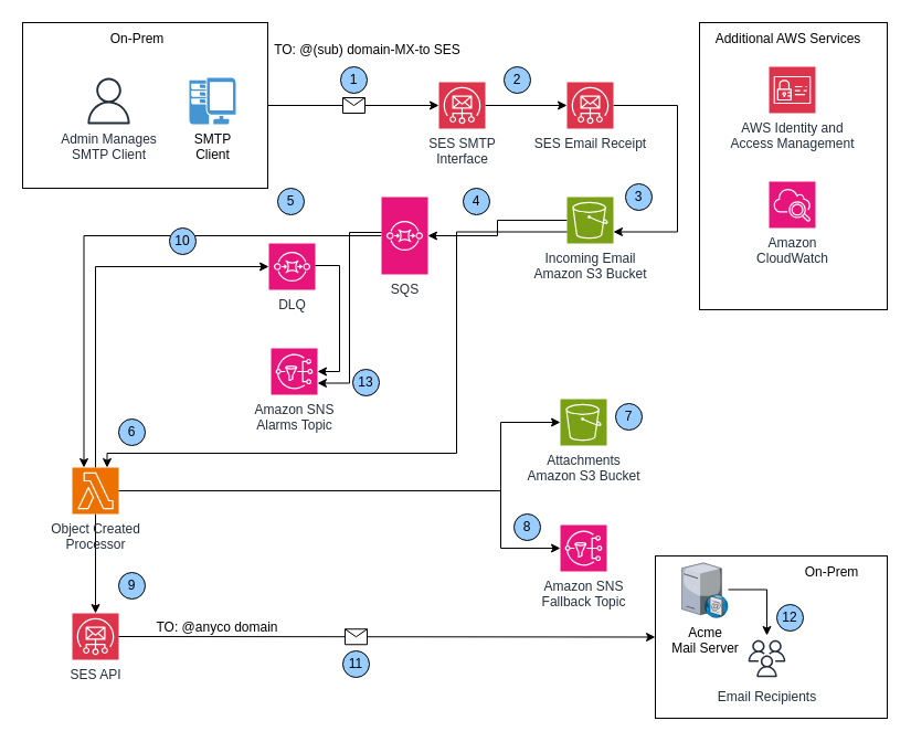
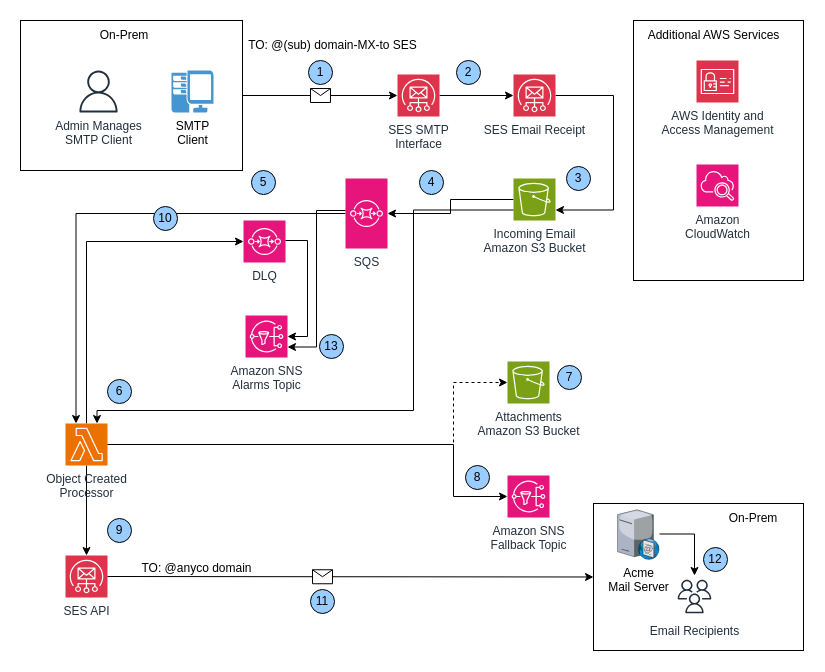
  <mxCell id="0" />
  <mxCell id="1" parent="0" />
  <mxCell id="2" value="" style="rounded=0;whiteSpace=wrap;html=1;" parent="1" vertex="1"><mxGeometry x="633" y="20" width="170" height="260" as="geometry" /></mxCell>
  <mxCell id="3" value="" style="rounded=0;whiteSpace=wrap;html=1;" parent="1" vertex="1"><mxGeometry x="20" y="20" width="222" height="150" as="geometry" /></mxCell>
  <mxCell id="4" value="SMTP&lt;br&gt;Client" style="pointerEvents=1;shadow=0;dashed=0;html=1;strokeColor=none;fillColor=#4495D1;labelPosition=center;verticalLabelPosition=bottom;verticalAlign=top;align=center;outlineConnect=0;shape=mxgraph.veeam.2d.workstation;rotation=0;" parent="1" vertex="1"><mxGeometry x="171" y="70" width="42" height="42" as="geometry" /></mxCell>
  <mxCell id="5" value="Admin Manages&lt;br&gt;SMTP Client" style="sketch=0;outlineConnect=0;fontColor=#232F3E;gradientColor=none;fillColor=#232F3D;strokeColor=none;dashed=0;verticalLabelPosition=bottom;verticalAlign=top;align=center;html=1;fontSize=12;fontStyle=0;aspect=fixed;pointerEvents=1;shape=mxgraph.aws4.user;rotation=0;" parent="1" vertex="1"><mxGeometry x="77" y="70" width="42" height="42" as="geometry" /></mxCell>
  <mxCell id="6" value="On-Prem" style="text;html=1;strokeColor=none;fillColor=none;align=center;verticalAlign=middle;whiteSpace=wrap;rounded=0;" parent="1" vertex="1"><mxGeometry x="94" y="20" width="60" height="30" as="geometry" /></mxCell>
  <mxCell id="7" style="edgeStyle=orthogonalEdgeStyle;rounded=0;orthogonalLoop=1;jettySize=auto;html=1;entryX=0;entryY=0.5;entryDx=0;entryDy=0;entryPerimeter=0;" parent="1" source="8" target="12" edge="1"><mxGeometry relative="1" as="geometry" /></mxCell>
  <mxCell id="8" value="SES SMTP&lt;br&gt;Interface" style="sketch=0;points=[[0,0,0],[0.25,0,0],[0.5,0,0],[0.75,0,0],[1,0,0],[0,1,0],[0.25,1,0],[0.5,1,0],[0.75,1,0],[1,1,0],[0,0.25,0],[0,0.5,0],[0,0.75,0],[1,0.25,0],[1,0.5,0],[1,0.75,0]];outlineConnect=0;fontColor=#232F3E;fillColor=#DD344C;strokeColor=#ffffff;dashed=0;verticalLabelPosition=bottom;verticalAlign=top;align=center;html=1;fontSize=12;fontStyle=0;aspect=fixed;shape=mxgraph.aws4.resourceIcon;resIcon=mxgraph.aws4.simple_email_service;rotation=0;" parent="1" vertex="1"><mxGeometry x="397" y="74" width="42" height="42" as="geometry" /></mxCell>
  <mxCell id="9" value="" style="endArrow=classic;html=1;rounded=0;entryX=0;entryY=0.5;entryDx=0;entryDy=0;entryPerimeter=0;exitX=1;exitY=0.5;exitDx=0;exitDy=0;" parent="1" source="3" target="8" edge="1"><mxGeometry relative="1" as="geometry"><mxPoint x="43" y="-90" as="sourcePoint" /><mxPoint x="143" y="-90" as="targetPoint" /></mxGeometry></mxCell>
  <mxCell id="10" value="" style="shape=message;html=1;outlineConnect=0;" parent="9" vertex="1"><mxGeometry width="20" height="14" relative="1" as="geometry"><mxPoint x="-10" y="-7" as="offset" /></mxGeometry></mxCell>
  <mxCell id="11" style="edgeStyle=orthogonalEdgeStyle;rounded=0;orthogonalLoop=1;jettySize=auto;html=1;entryX=1;entryY=0.75;entryDx=0;entryDy=0;entryPerimeter=0;exitX=1;exitY=0.5;exitDx=0;exitDy=0;exitPerimeter=0;" parent="1" source="12" target="16" edge="1"><mxGeometry relative="1" as="geometry"><Array as="points"><mxPoint x="613" y="95" /><mxPoint x="613" y="209" /></Array></mxGeometry></mxCell>
  <mxCell id="12" value="SES Email Receipt" style="sketch=0;points=[[0,0,0],[0.25,0,0],[0.5,0,0],[0.75,0,0],[1,0,0],[0,1,0],[0.25,1,0],[0.5,1,0],[0.75,1,0],[1,1,0],[0,0.25,0],[0,0.5,0],[0,0.75,0],[1,0.25,0],[1,0.5,0],[1,0.75,0]];outlineConnect=0;fontColor=#232F3E;fillColor=#DD344C;strokeColor=#ffffff;dashed=0;verticalLabelPosition=bottom;verticalAlign=top;align=center;html=1;fontSize=12;fontStyle=0;aspect=fixed;shape=mxgraph.aws4.resourceIcon;resIcon=mxgraph.aws4.simple_email_service;rotation=0;" parent="1" vertex="1"><mxGeometry x="513" y="74" width="42" height="42" as="geometry" /></mxCell>
  <mxCell id="13" value="&lt;div&gt;Amazon SNS&lt;/div&gt;&lt;div&gt;Fallback Topic&lt;br&gt;&lt;/div&gt;" style="sketch=0;points=[[0,0,0],[0.25,0,0],[0.5,0,0],[0.75,0,0],[1,0,0],[0,1,0],[0.25,1,0],[0.5,1,0],[0.75,1,0],[1,1,0],[0,0.25,0],[0,0.5,0],[0,0.75,0],[1,0.25,0],[1,0.5,0],[1,0.75,0]];outlineConnect=0;fontColor=#232F3E;fillColor=#E7157B;strokeColor=#ffffff;dashed=0;verticalLabelPosition=bottom;verticalAlign=top;align=center;html=1;fontSize=12;fontStyle=0;aspect=fixed;shape=mxgraph.aws4.resourceIcon;resIcon=mxgraph.aws4.sns;" parent="1" vertex="1"><mxGeometry x="507" y="475" width="42" height="42" as="geometry" /></mxCell>
  <mxCell id="14" style="edgeStyle=orthogonalEdgeStyle;rounded=0;orthogonalLoop=1;jettySize=auto;html=1;entryX=0;entryY=0.5;entryDx=0;entryDy=0;entryPerimeter=0;exitX=0.25;exitY=0;exitDx=0;exitDy=0;exitPerimeter=0;startArrow=classic;startFill=1;endArrow=none;endFill=0;" parent="1" source="22" target="46" edge="1"><mxGeometry relative="1" as="geometry"><mxPoint x="63" y="240" as="sourcePoint" /><mxPoint x="243" y="240" as="targetPoint" /></mxGeometry></mxCell>
  <mxCell id="15" style="edgeStyle=orthogonalEdgeStyle;rounded=0;orthogonalLoop=1;jettySize=auto;html=1;entryX=1;entryY=0.5;entryDx=0;entryDy=0;entryPerimeter=0;" parent="1" source="16" target="46" edge="1"><mxGeometry relative="1" as="geometry" /></mxCell>
  <mxCell id="16" value="&lt;div&gt;Incoming Email&lt;/div&gt;&lt;div&gt;Amazon S3 Bucket&lt;br&gt;&lt;/div&gt;" style="sketch=0;points=[[0,0,0],[0.25,0,0],[0.5,0,0],[0.75,0,0],[1,0,0],[0,1,0],[0.25,1,0],[0.5,1,0],[0.75,1,0],[1,1,0],[0,0.25,0],[0,0.5,0],[0,0.75,0],[1,0.25,0],[1,0.5,0],[1,0.75,0]];outlineConnect=0;fontColor=#232F3E;fillColor=#7AA116;strokeColor=#ffffff;dashed=0;verticalLabelPosition=bottom;verticalAlign=top;align=center;html=1;fontSize=12;fontStyle=0;aspect=fixed;shape=mxgraph.aws4.resourceIcon;resIcon=mxgraph.aws4.s3;rotation=0;" parent="1" vertex="1"><mxGeometry x="513" y="178" width="42" height="42" as="geometry" /></mxCell>
- <mxCell id="17" style="edgeStyle=orthogonalEdgeStyle;rounded=0;orthogonalLoop=1;jettySize=auto;html=1;entryX=0;entryY=0.5;entryDx=0;entryDy=0;entryPerimeter=0;" parent="1" source="22" target="31" edge="1"><mxGeometry relative="1" as="geometry"><Array as="points"><mxPoint x="453" y="444" /><mxPoint x="453" y="382" /></Array></mxGeometry></mxCell>
+ <mxCell id="17" style="edgeStyle=orthogonalEdgeStyle;rounded=0;orthogonalLoop=1;jettySize=auto;html=1;entryX=0;entryY=0.5;entryDx=0;entryDy=0;entryPerimeter=0;dashed=1;" parent="1" source="22" target="31" edge="1"><mxGeometry relative="1" as="geometry"><Array as="points"><mxPoint x="453" y="444" /><mxPoint x="453" y="382" /></Array></mxGeometry></mxCell>
  <mxCell id="18" style="edgeStyle=orthogonalEdgeStyle;rounded=0;orthogonalLoop=1;jettySize=auto;html=1;entryX=0;entryY=0.5;entryDx=0;entryDy=0;entryPerimeter=0;" parent="1" source="22" target="13" edge="1"><mxGeometry relative="1" as="geometry"><Array as="points"><mxPoint x="453" y="444" /><mxPoint x="453" y="496" /></Array></mxGeometry></mxCell>
  <mxCell id="19" style="edgeStyle=orthogonalEdgeStyle;rounded=0;orthogonalLoop=1;jettySize=auto;html=1;entryX=0;entryY=0.5;entryDx=0;entryDy=0;entryPerimeter=0;" parent="1" source="22" target="47" edge="1"><mxGeometry relative="1" as="geometry"><Array as="points"><mxPoint x="86" y="241" /></Array></mxGeometry></mxCell>
  <mxCell id="20" style="edgeStyle=orthogonalEdgeStyle;rounded=0;orthogonalLoop=1;jettySize=auto;html=1;entryX=0.5;entryY=0;entryDx=0;entryDy=0;entryPerimeter=0;" parent="1" source="22" target="23" edge="1"><mxGeometry relative="1" as="geometry" /></mxCell>
  <mxCell id="21" style="edgeStyle=orthogonalEdgeStyle;rounded=0;orthogonalLoop=1;jettySize=auto;html=1;entryX=0;entryY=0.75;entryDx=0;entryDy=0;entryPerimeter=0;exitX=0.75;exitY=0;exitDx=0;exitDy=0;exitPerimeter=0;startArrow=classic;startFill=1;endArrow=none;endFill=0;" parent="1" source="22" target="16" edge="1"><mxGeometry relative="1" as="geometry"><mxPoint x="173" y="350" as="sourcePoint" /><Array as="points"><mxPoint x="97" y="410" /><mxPoint x="413" y="410" /><mxPoint x="413" y="210" /></Array></mxGeometry></mxCell>
  <mxCell id="22" value="Object Created&lt;br&gt;Processor" style="sketch=0;points=[[0,0,0],[0.25,0,0],[0.5,0,0],[0.75,0,0],[1,0,0],[0,1,0],[0.25,1,0],[0.5,1,0],[0.75,1,0],[1,1,0],[0,0.25,0],[0,0.5,0],[0,0.75,0],[1,0.25,0],[1,0.5,0],[1,0.75,0]];outlineConnect=0;fontColor=#232F3E;fillColor=#ED7100;strokeColor=#ffffff;dashed=0;verticalLabelPosition=bottom;verticalAlign=top;align=center;html=1;fontSize=12;fontStyle=0;aspect=fixed;shape=mxgraph.aws4.resourceIcon;resIcon=mxgraph.aws4.lambda;" parent="1" vertex="1"><mxGeometry x="65" y="423" width="42" height="42" as="geometry" /></mxCell>
  <mxCell id="23" value="SES API" style="sketch=0;points=[[0,0,0],[0.25,0,0],[0.5,0,0],[0.75,0,0],[1,0,0],[0,1,0],[0.25,1,0],[0.5,1,0],[0.75,1,0],[1,1,0],[0,0.25,0],[0,0.5,0],[0,0.75,0],[1,0.25,0],[1,0.5,0],[1,0.75,0]];outlineConnect=0;fontColor=#232F3E;fillColor=#DD344C;strokeColor=#ffffff;dashed=0;verticalLabelPosition=bottom;verticalAlign=top;align=center;html=1;fontSize=12;fontStyle=0;aspect=fixed;shape=mxgraph.aws4.resourceIcon;resIcon=mxgraph.aws4.simple_email_service;rotation=0;" parent="1" vertex="1"><mxGeometry x="65" y="555" width="42" height="42" as="geometry" /></mxCell>
  <mxCell id="24" value="" style="rounded=0;whiteSpace=wrap;html=1;" parent="1" vertex="1"><mxGeometry x="593" y="503" width="210" height="147" as="geometry" /></mxCell>
  <mxCell id="25" value="On-Prem" style="text;html=1;strokeColor=none;fillColor=none;align=center;verticalAlign=middle;whiteSpace=wrap;rounded=0;" parent="1" vertex="1"><mxGeometry x="723" y="503" width="60" height="30" as="geometry" /></mxCell>
  <mxCell id="26" value="" style="endArrow=classic;html=1;rounded=0;exitX=1;exitY=0.5;exitDx=0;exitDy=0;exitPerimeter=0;entryX=0;entryY=0.5;entryDx=0;entryDy=0;" parent="1" source="23" target="24" edge="1"><mxGeometry relative="1" as="geometry"><mxPoint x="151" y="483" as="sourcePoint" /><mxPoint x="383" y="598" as="targetPoint" /></mxGeometry></mxCell>
  <mxCell id="27" value="" style="shape=message;html=1;outlineConnect=0;" parent="26" vertex="1"><mxGeometry width="20" height="14" relative="1" as="geometry"><mxPoint x="-38" y="-7" as="offset" /></mxGeometry></mxCell>
  <mxCell id="28" style="edgeStyle=orthogonalEdgeStyle;rounded=0;orthogonalLoop=1;jettySize=auto;html=1;" parent="1" source="29" target="32" edge="1"><mxGeometry relative="1" as="geometry" /></mxCell>
  <mxCell id="29" value="&lt;div&gt;Acme&lt;/div&gt;&lt;div&gt;Mail Server&lt;br&gt;&lt;/div&gt;" style="verticalLabelPosition=bottom;sketch=0;aspect=fixed;html=1;verticalAlign=top;strokeColor=none;align=center;outlineConnect=0;shape=mxgraph.citrix.smtp_server;rotation=0;" parent="1" vertex="1"><mxGeometry x="617" y="508" width="42" height="51" as="geometry" /></mxCell>
  <mxCell id="30" value="TO: @anyco domain" style="text;html=1;align=center;verticalAlign=middle;resizable=0;points=[];autosize=1;strokeColor=none;fillColor=none;" parent="1" vertex="1"><mxGeometry x="131" y="553" width="130" height="30" as="geometry" /></mxCell>
  <mxCell id="31" value="Attachments&lt;br&gt;Amazon S3 Bucket" style="sketch=0;points=[[0,0,0],[0.25,0,0],[0.5,0,0],[0.75,0,0],[1,0,0],[0,1,0],[0.25,1,0],[0.5,1,0],[0.75,1,0],[1,1,0],[0,0.25,0],[0,0.5,0],[0,0.75,0],[1,0.25,0],[1,0.5,0],[1,0.75,0]];outlineConnect=0;fontColor=#232F3E;fillColor=#7AA116;strokeColor=#ffffff;dashed=0;verticalLabelPosition=bottom;verticalAlign=top;align=center;html=1;fontSize=12;fontStyle=0;aspect=fixed;shape=mxgraph.aws4.resourceIcon;resIcon=mxgraph.aws4.s3;rotation=0;" parent="1" vertex="1"><mxGeometry x="507" y="361" width="42" height="42" as="geometry" /></mxCell>
  <mxCell id="32" value="Email Recipients" style="sketch=0;outlineConnect=0;fontColor=#232F3E;gradientColor=none;strokeColor=#232F3E;fillColor=#ffffff;dashed=0;verticalLabelPosition=bottom;verticalAlign=top;align=center;html=1;fontSize=12;fontStyle=0;aspect=fixed;shape=mxgraph.aws4.resourceIcon;resIcon=mxgraph.aws4.users;rotation=0;" parent="1" vertex="1"><mxGeometry x="673" y="575" width="42" height="42" as="geometry" /></mxCell>
  <mxCell id="33" value="AWS Identity and&lt;br&gt;Access Management" style="sketch=0;points=[[0,0,0],[0.25,0,0],[0.5,0,0],[0.75,0,0],[1,0,0],[0,1,0],[0.25,1,0],[0.5,1,0],[0.75,1,0],[1,1,0],[0,0.25,0],[0,0.5,0],[0,0.75,0],[1,0.25,0],[1,0.5,0],[1,0.75,0]];outlineConnect=0;fontColor=#232F3E;fillColor=#DD344C;strokeColor=#ffffff;dashed=0;verticalLabelPosition=bottom;verticalAlign=top;align=center;html=1;fontSize=12;fontStyle=0;aspect=fixed;shape=mxgraph.aws4.resourceIcon;resIcon=mxgraph.aws4.identity_and_access_management;rotation=0;" parent="1" vertex="1"><mxGeometry x="696" y="60" width="42" height="42" as="geometry" /></mxCell>
  <mxCell id="34" value="Amazon&lt;br&gt;&lt;div&gt;CloudWatch&lt;/div&gt;" style="sketch=0;points=[[0,0,0],[0.25,0,0],[0.5,0,0],[0.75,0,0],[1,0,0],[0,1,0],[0.25,1,0],[0.5,1,0],[0.75,1,0],[1,1,0],[0,0.25,0],[0,0.5,0],[0,0.75,0],[1,0.25,0],[1,0.5,0],[1,0.75,0]];points=[[0,0,0],[0.25,0,0],[0.5,0,0],[0.75,0,0],[1,0,0],[0,1,0],[0.25,1,0],[0.5,1,0],[0.75,1,0],[1,1,0],[0,0.25,0],[0,0.5,0],[0,0.75,0],[1,0.25,0],[1,0.5,0],[1,0.75,0]];outlineConnect=0;fontColor=#232F3E;fillColor=#E7157B;strokeColor=#ffffff;dashed=0;verticalLabelPosition=bottom;verticalAlign=top;align=center;html=1;fontSize=12;fontStyle=0;aspect=fixed;shape=mxgraph.aws4.resourceIcon;resIcon=mxgraph.aws4.cloudwatch_2;rotation=0;" parent="1" vertex="1"><mxGeometry x="696" y="164" width="42" height="42" as="geometry" /></mxCell>
  <mxCell id="35" value="Additional AWS Services" style="text;html=1;align=center;verticalAlign=middle;resizable=0;points=[];autosize=1;strokeColor=none;fillColor=none;" parent="1" vertex="1"><mxGeometry x="633" y="20" width="160" height="30" as="geometry" /></mxCell>
  <mxCell id="36" value="1" style="ellipse;whiteSpace=wrap;html=1;aspect=fixed;fillColor=#99ccff;rotation=0;" parent="1" vertex="1"><mxGeometry x="308" y="60" width="24" height="24" as="geometry" /></mxCell>
  <mxCell id="37" value="3" style="ellipse;whiteSpace=wrap;html=1;aspect=fixed;fillColor=#99ccff;rotation=0;" parent="1" vertex="1"><mxGeometry x="566" y="166" width="24" height="24" as="geometry" /></mxCell>
  <mxCell id="38" value="12" style="ellipse;whiteSpace=wrap;html=1;aspect=fixed;fillColor=#99ccff;rotation=0;fontStyle=0" parent="1" vertex="1"><mxGeometry x="703" y="547" width="24" height="24" as="geometry" /></mxCell>
  <mxCell id="39" value="2" style="ellipse;whiteSpace=wrap;html=1;aspect=fixed;fillColor=#99ccff;rotation=0;" parent="1" vertex="1"><mxGeometry x="456" y="60" width="24" height="24" as="geometry" /></mxCell>
  <mxCell id="40" value="11" style="ellipse;whiteSpace=wrap;html=1;aspect=fixed;fillColor=#99ccff;rotation=0;fontStyle=0" parent="1" vertex="1"><mxGeometry x="310" y="589" width="24" height="24" as="geometry" /></mxCell>
  <mxCell id="41" value="8" style="ellipse;whiteSpace=wrap;html=1;aspect=fixed;fillColor=#99ccff;rotation=0;fontStyle=0" parent="1" vertex="1"><mxGeometry x="465" y="465" width="24" height="24" as="geometry" /></mxCell>
  <mxCell id="42" value="9" style="ellipse;whiteSpace=wrap;html=1;aspect=fixed;fillColor=#99ccff;rotation=0;fontStyle=0" parent="1" vertex="1"><mxGeometry x="107" y="518" width="24" height="24" as="geometry" /></mxCell>
  <mxCell id="43" value="7" style="ellipse;whiteSpace=wrap;html=1;aspect=fixed;fillColor=#99ccff;rotation=0;fontStyle=0" parent="1" vertex="1"><mxGeometry x="557" y="365" width="24" height="24" as="geometry" /></mxCell>
  <mxCell id="44" value="4" style="ellipse;whiteSpace=wrap;html=1;aspect=fixed;fillColor=#99ccff;rotation=0;fontStyle=0" parent="1" vertex="1"><mxGeometry x="419" y="170" width="24" height="24" as="geometry" /></mxCell>
  <mxCell id="45" value="TO: @(sub) domain-MX-to SES" style="text;html=1;align=center;verticalAlign=middle;resizable=0;points=[];autosize=1;strokeColor=none;fillColor=none;" parent="1" vertex="1"><mxGeometry x="237" y="30" width="190" height="30" as="geometry" /></mxCell>
  <mxCell id="46" value="SQS" style="sketch=0;points=[[0,0,0],[0.25,0,0],[0.5,0,0],[0.75,0,0],[1,0,0],[0,1,0],[0.25,1,0],[0.5,1,0],[0.75,1,0],[1,1,0],[0,0.25,0],[0,0.5,0],[0,0.75,0],[1,0.25,0],[1,0.5,0],[1,0.75,0]];outlineConnect=0;fontColor=#232F3E;fillColor=#E7157B;strokeColor=#ffffff;dashed=0;verticalLabelPosition=bottom;verticalAlign=top;align=center;html=1;fontSize=12;fontStyle=0;aspect=fixed;shape=mxgraph.aws4.resourceIcon;resIcon=mxgraph.aws4.sqs;" parent="1" vertex="1"><mxGeometry x="345" y="178" width="42" height="70" as="geometry" /></mxCell>
  <mxCell id="47" value="DLQ" style="sketch=0;points=[[0,0,0],[0.25,0,0],[0.5,0,0],[0.75,0,0],[1,0,0],[0,1,0],[0.25,1,0],[0.5,1,0],[0.75,1,0],[1,1,0],[0,0.25,0],[0,0.5,0],[0,0.75,0],[1,0.25,0],[1,0.5,0],[1,0.75,0]];outlineConnect=0;fontColor=#232F3E;fillColor=#E7157B;strokeColor=#ffffff;dashed=0;verticalLabelPosition=bottom;verticalAlign=top;align=center;html=1;fontSize=12;fontStyle=0;aspect=fixed;shape=mxgraph.aws4.resourceIcon;resIcon=mxgraph.aws4.sqs;" parent="1" vertex="1"><mxGeometry x="243" y="220" width="42" height="42" as="geometry" /></mxCell>
  <mxCell id="48" value="5" style="ellipse;whiteSpace=wrap;html=1;aspect=fixed;fillColor=#99ccff;rotation=0;fontStyle=0" parent="1" vertex="1"><mxGeometry x="251" y="170" width="24" height="24" as="geometry" /></mxCell>
  <mxCell id="49" value="6" style="ellipse;whiteSpace=wrap;html=1;aspect=fixed;fillColor=#99ccff;rotation=0;fontStyle=0" parent="1" vertex="1"><mxGeometry x="107" y="379" width="24" height="24" as="geometry" /></mxCell>
  <mxCell id="50" value="10" style="ellipse;whiteSpace=wrap;html=1;aspect=fixed;fillColor=#99ccff;rotation=0;fontStyle=0" parent="1" vertex="1"><mxGeometry x="153" y="206" width="24" height="24" as="geometry" /></mxCell>
  <mxCell id="51" value="&lt;div&gt;Amazon SNS&lt;/div&gt;&lt;div&gt;Alarms Topic&lt;br&gt;&lt;/div&gt;" style="sketch=0;points=[[0,0,0],[0.25,0,0],[0.5,0,0],[0.75,0,0],[1,0,0],[0,1,0],[0.25,1,0],[0.5,1,0],[0.75,1,0],[1,1,0],[0,0.25,0],[0,0.5,0],[0,0.75,0],[1,0.25,0],[1,0.5,0],[1,0.75,0]];outlineConnect=0;fontColor=#232F3E;fillColor=#E7157B;strokeColor=#ffffff;dashed=0;verticalLabelPosition=bottom;verticalAlign=top;align=center;html=1;fontSize=12;fontStyle=0;aspect=fixed;shape=mxgraph.aws4.resourceIcon;resIcon=mxgraph.aws4.sns;" parent="1" vertex="1"><mxGeometry x="245" y="315" width="42" height="42" as="geometry" /></mxCell>
  <mxCell id="52" value="13" style="ellipse;whiteSpace=wrap;html=1;aspect=fixed;fillColor=#99ccff;rotation=0;fontStyle=0" parent="1" vertex="1"><mxGeometry x="319" y="334" width="24" height="24" as="geometry" /></mxCell>
  <mxCell id="53" style="edgeStyle=orthogonalEdgeStyle;rounded=0;orthogonalLoop=1;jettySize=auto;html=1;entryX=1;entryY=0.5;entryDx=0;entryDy=0;entryPerimeter=0;" parent="1" source="47" target="51" edge="1"><mxGeometry relative="1" as="geometry"><Array as="points"><mxPoint x="307" y="240" /><mxPoint x="307" y="336" /></Array></mxGeometry></mxCell>
  <mxCell id="54" style="edgeStyle=orthogonalEdgeStyle;rounded=0;orthogonalLoop=1;jettySize=auto;html=1;entryX=1;entryY=0.75;entryDx=0;entryDy=0;entryPerimeter=0;" parent="1" source="46" target="51" edge="1"><mxGeometry relative="1" as="geometry"><Array as="points"><mxPoint x="316" y="210" /><mxPoint x="316" y="347" /></Array></mxGeometry></mxCell>
